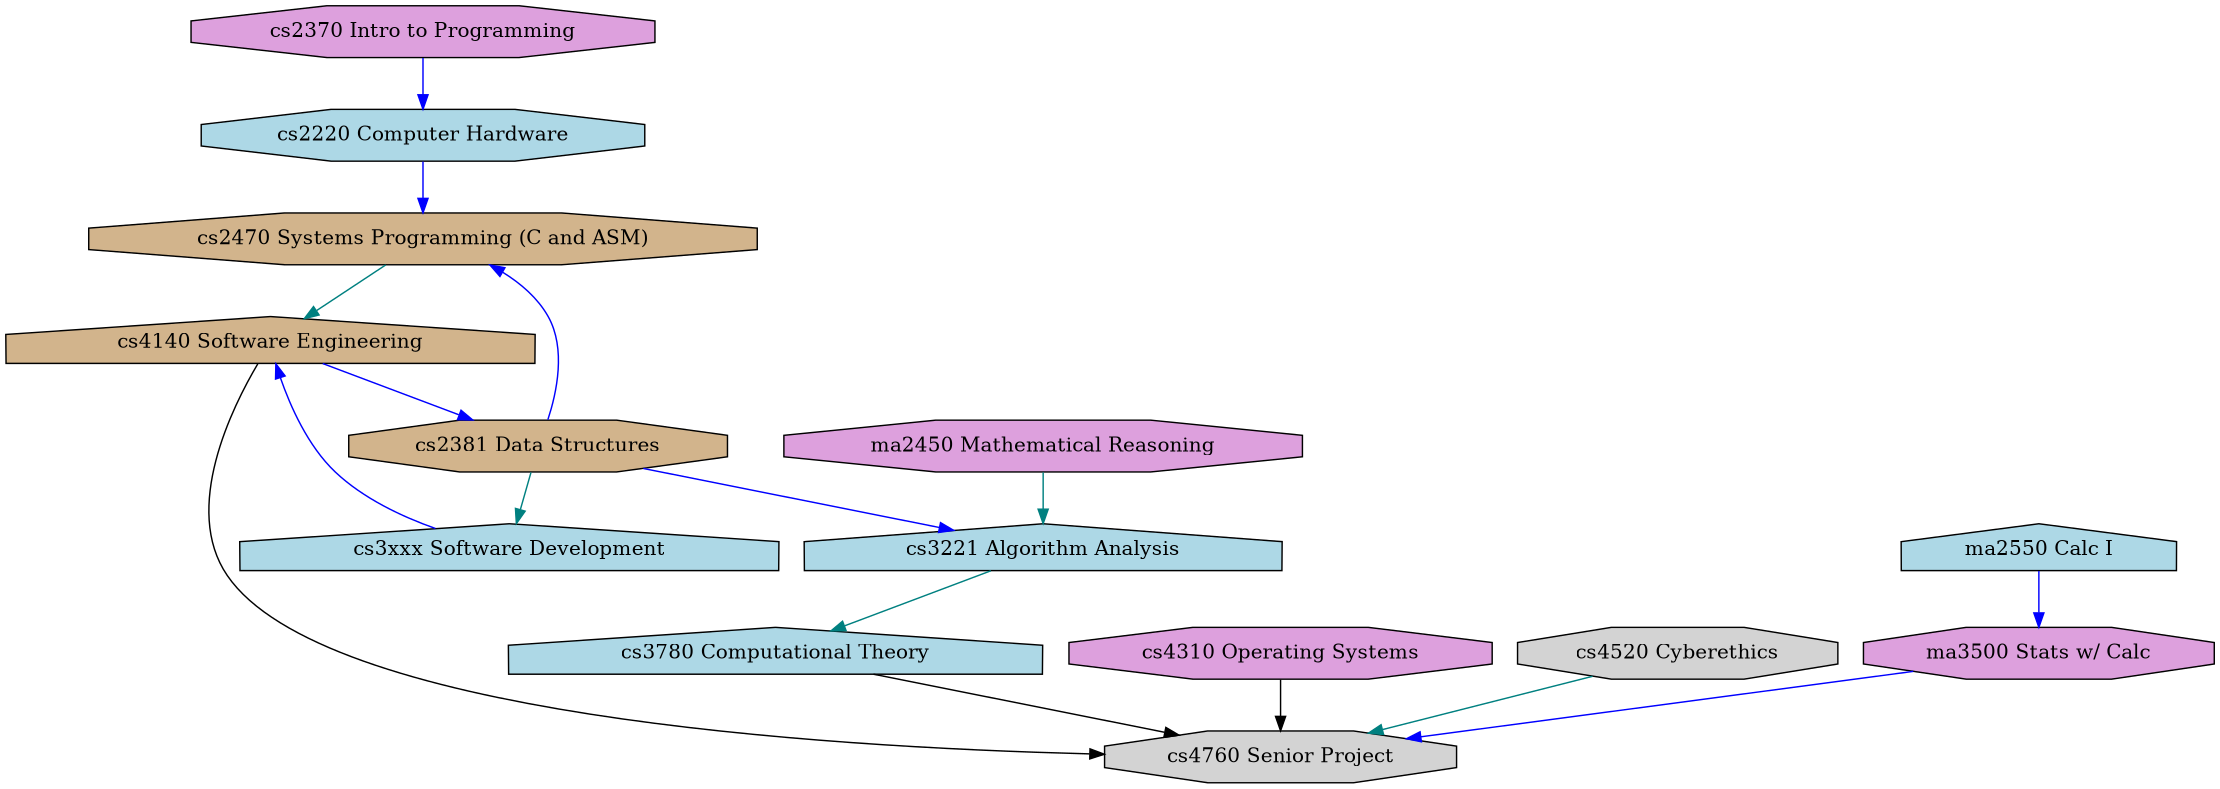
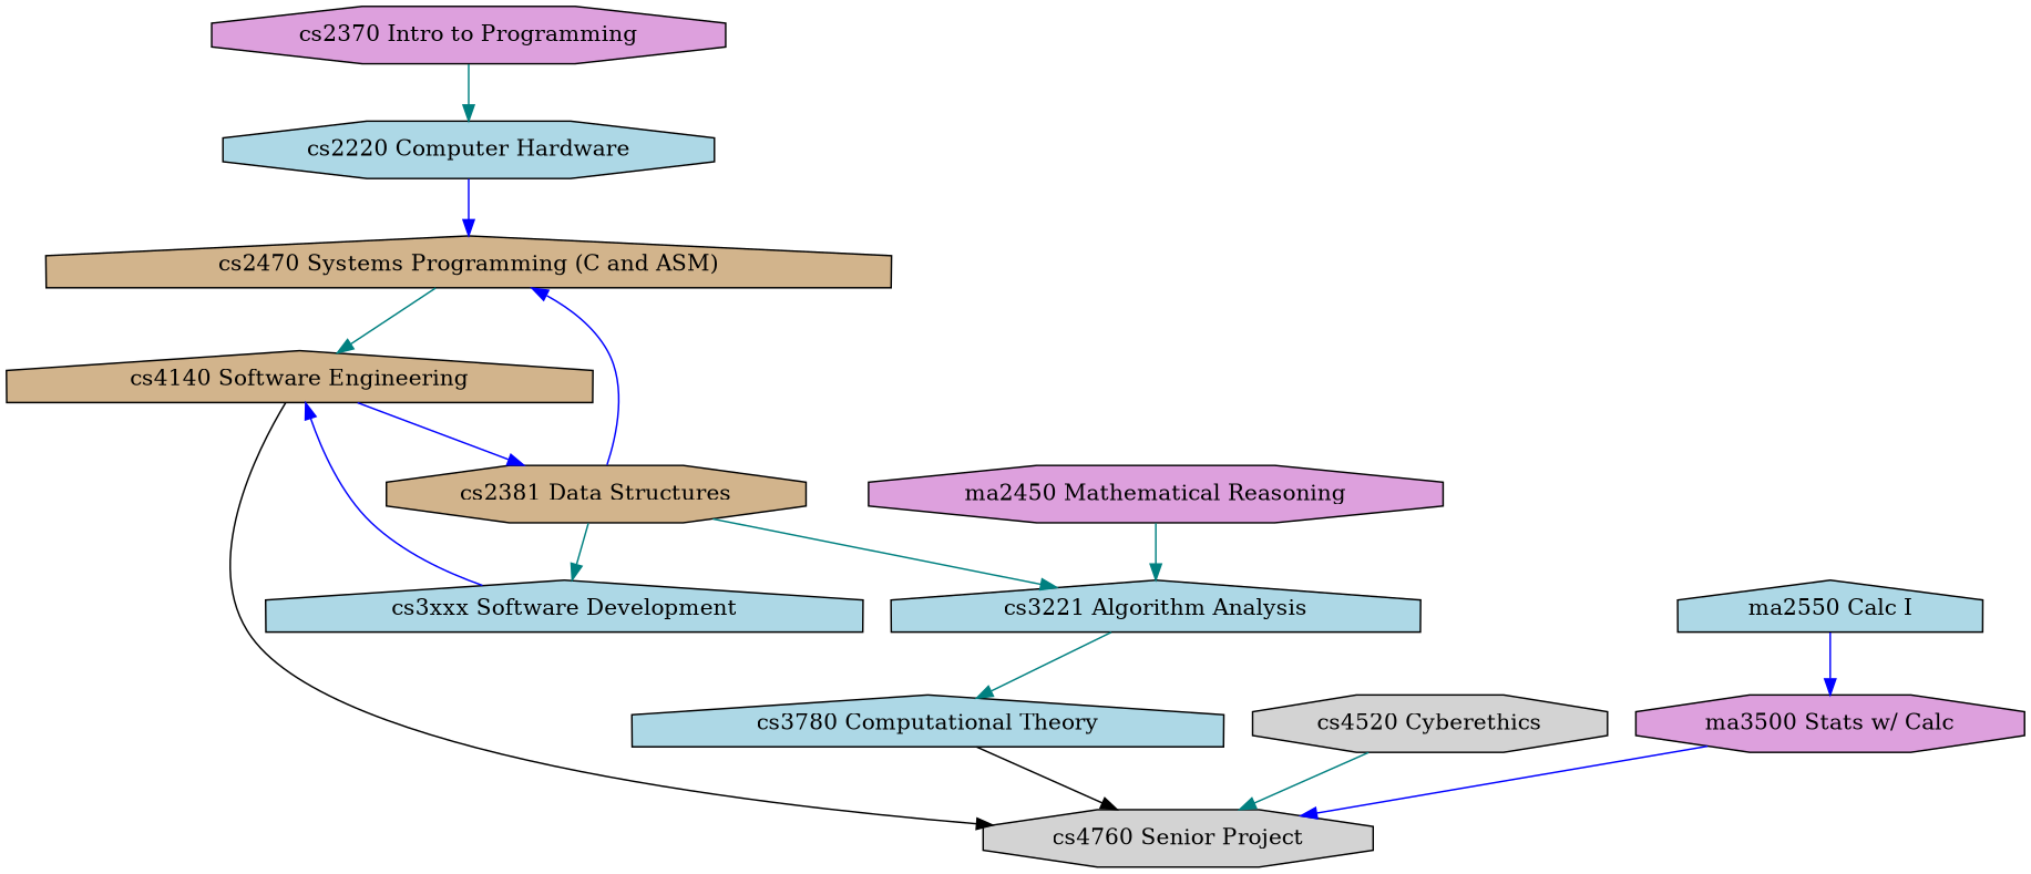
  digraph {
    node [fillcolor=lightblue shape=octagon style=filled]
    edge [color=blue]
    cs2370 [fillcolor=plum label="\N Intro to Programming"]
    cs2220 [label="\N Computer Hardware"]
    cs2381 [fillcolor=tan label="\N Data Structures"]
    cs3xxx [label="\N Software Development" shape=house]
-   cs2470 [fillcolor=tan label="\N Systems Programming (C and ASM)"]
+   cs2470 [fillcolor=tan label="\N Systems Programming (C and ASM)" shape=house]
    cs3221 [label="\N Algorithm Analysis" shape=house]
    cs4140 [fillcolor=tan label="\N Software Engineering" shape=house]
    cs3780 [label="\N Computational Theory" shape=house]
    cs4760 [fillcolor=lightgrey label="\N Senior Project"]
-   cs4310 [fillcolor=plum label="\N Operating Systems"]
    ma2450 [fillcolor=plum label="\N Mathematical Reasoning"]
    cs4520 [fillcolor=lightgrey label="\N Cyberethics"]
    ma2550 [label="\N Calc I" shape=house]
    ma3500 [fillcolor=plum label="\N Stats w/ Calc"]
-   cs2370 -> cs2220
+   cs2370 -> cs2220 [color=teal]
    cs2220 -> cs2470
    cs2381 -> cs3xxx [color=teal]
    cs2381 -> cs2470
-   cs2381 -> cs3221
+   cs2381 -> cs3221 [color=teal]
    cs3xxx -> cs4140
    cs2470 -> cs4140 [color=teal]
    cs3221 -> cs3780 [color=teal]
    cs4140 -> cs2381
    cs4140 -> cs4760 [color=black]
    cs3780 -> cs4760 [color=black]
-   cs4310 -> cs4760 [color=black]
    ma2450 -> cs3221 [color=teal]
    cs4520 -> cs4760 [color=teal]
    ma2550 -> ma3500
    ma3500 -> cs4760
  }
